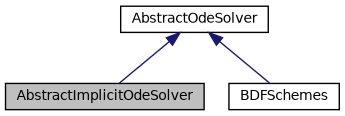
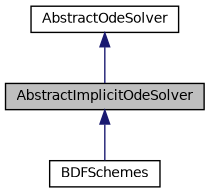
  digraph {
    node [color=black fillcolor=white fontname=Helvetica fontsize=10 shape=record style=filled]
    edge [color=midnightblue dir=back fontname=Helvetica fontsize=10 labelfontname=Helvetica labelfontsize=10 style=solid]
    n1 [fillcolor=grey75 fontcolor=black height=0.2 label=AbstractImplicitOdeSolver width=0.4]
    n2 [height=0.2 label=BDFSchemes width=0.4]
    n3 [height=0.2 label=AbstractOdeSolver width=0.4]
-   n3 -> n2
+   n1 -> n2
    n3 -> n1
  }
